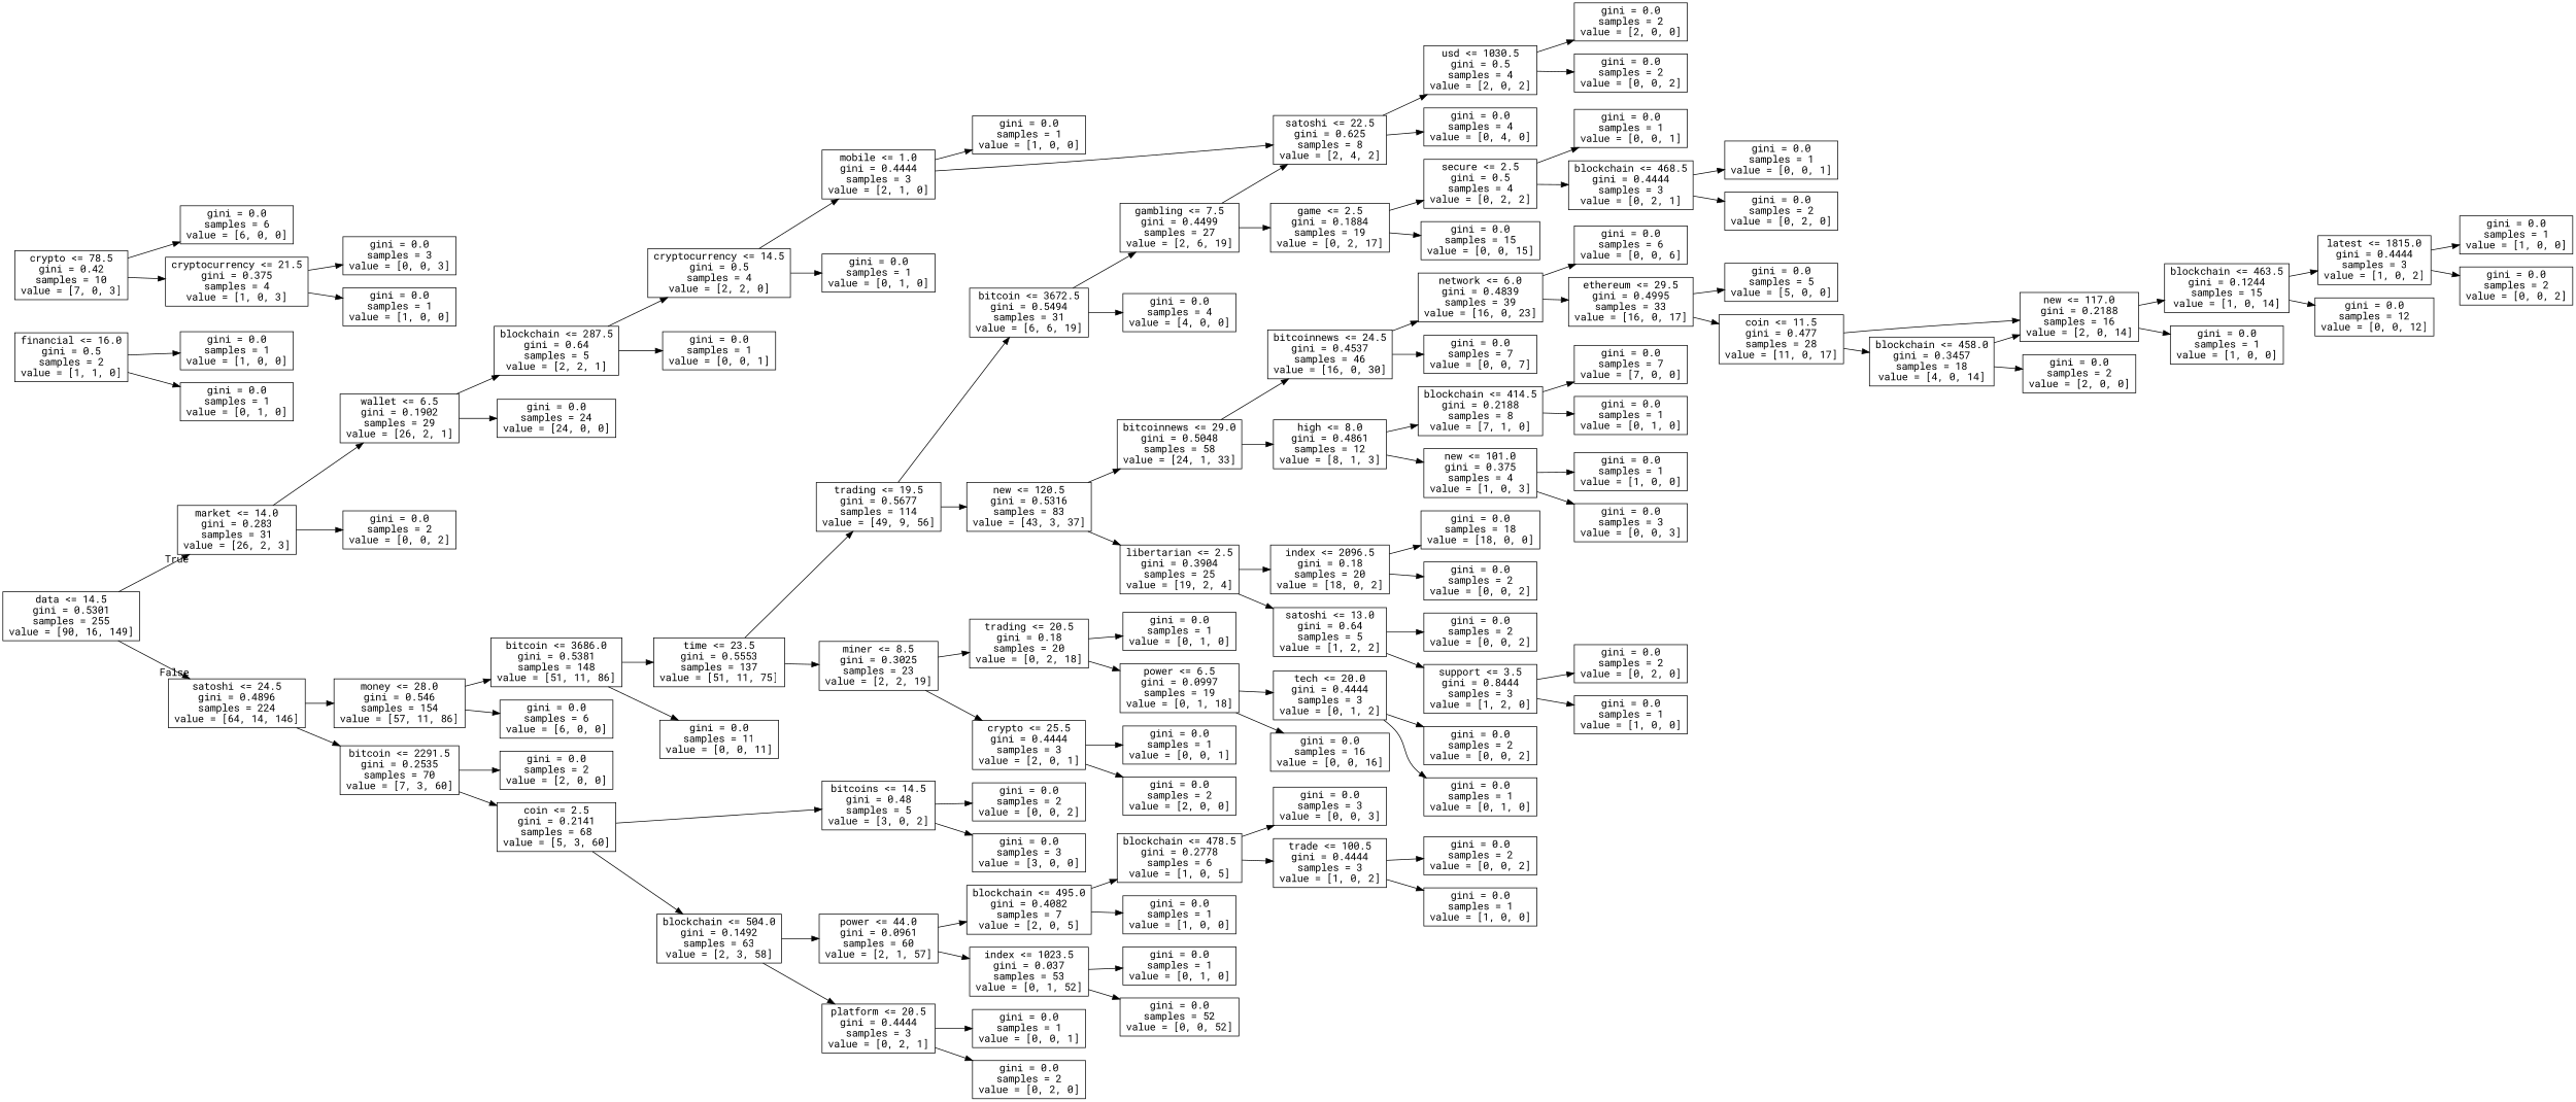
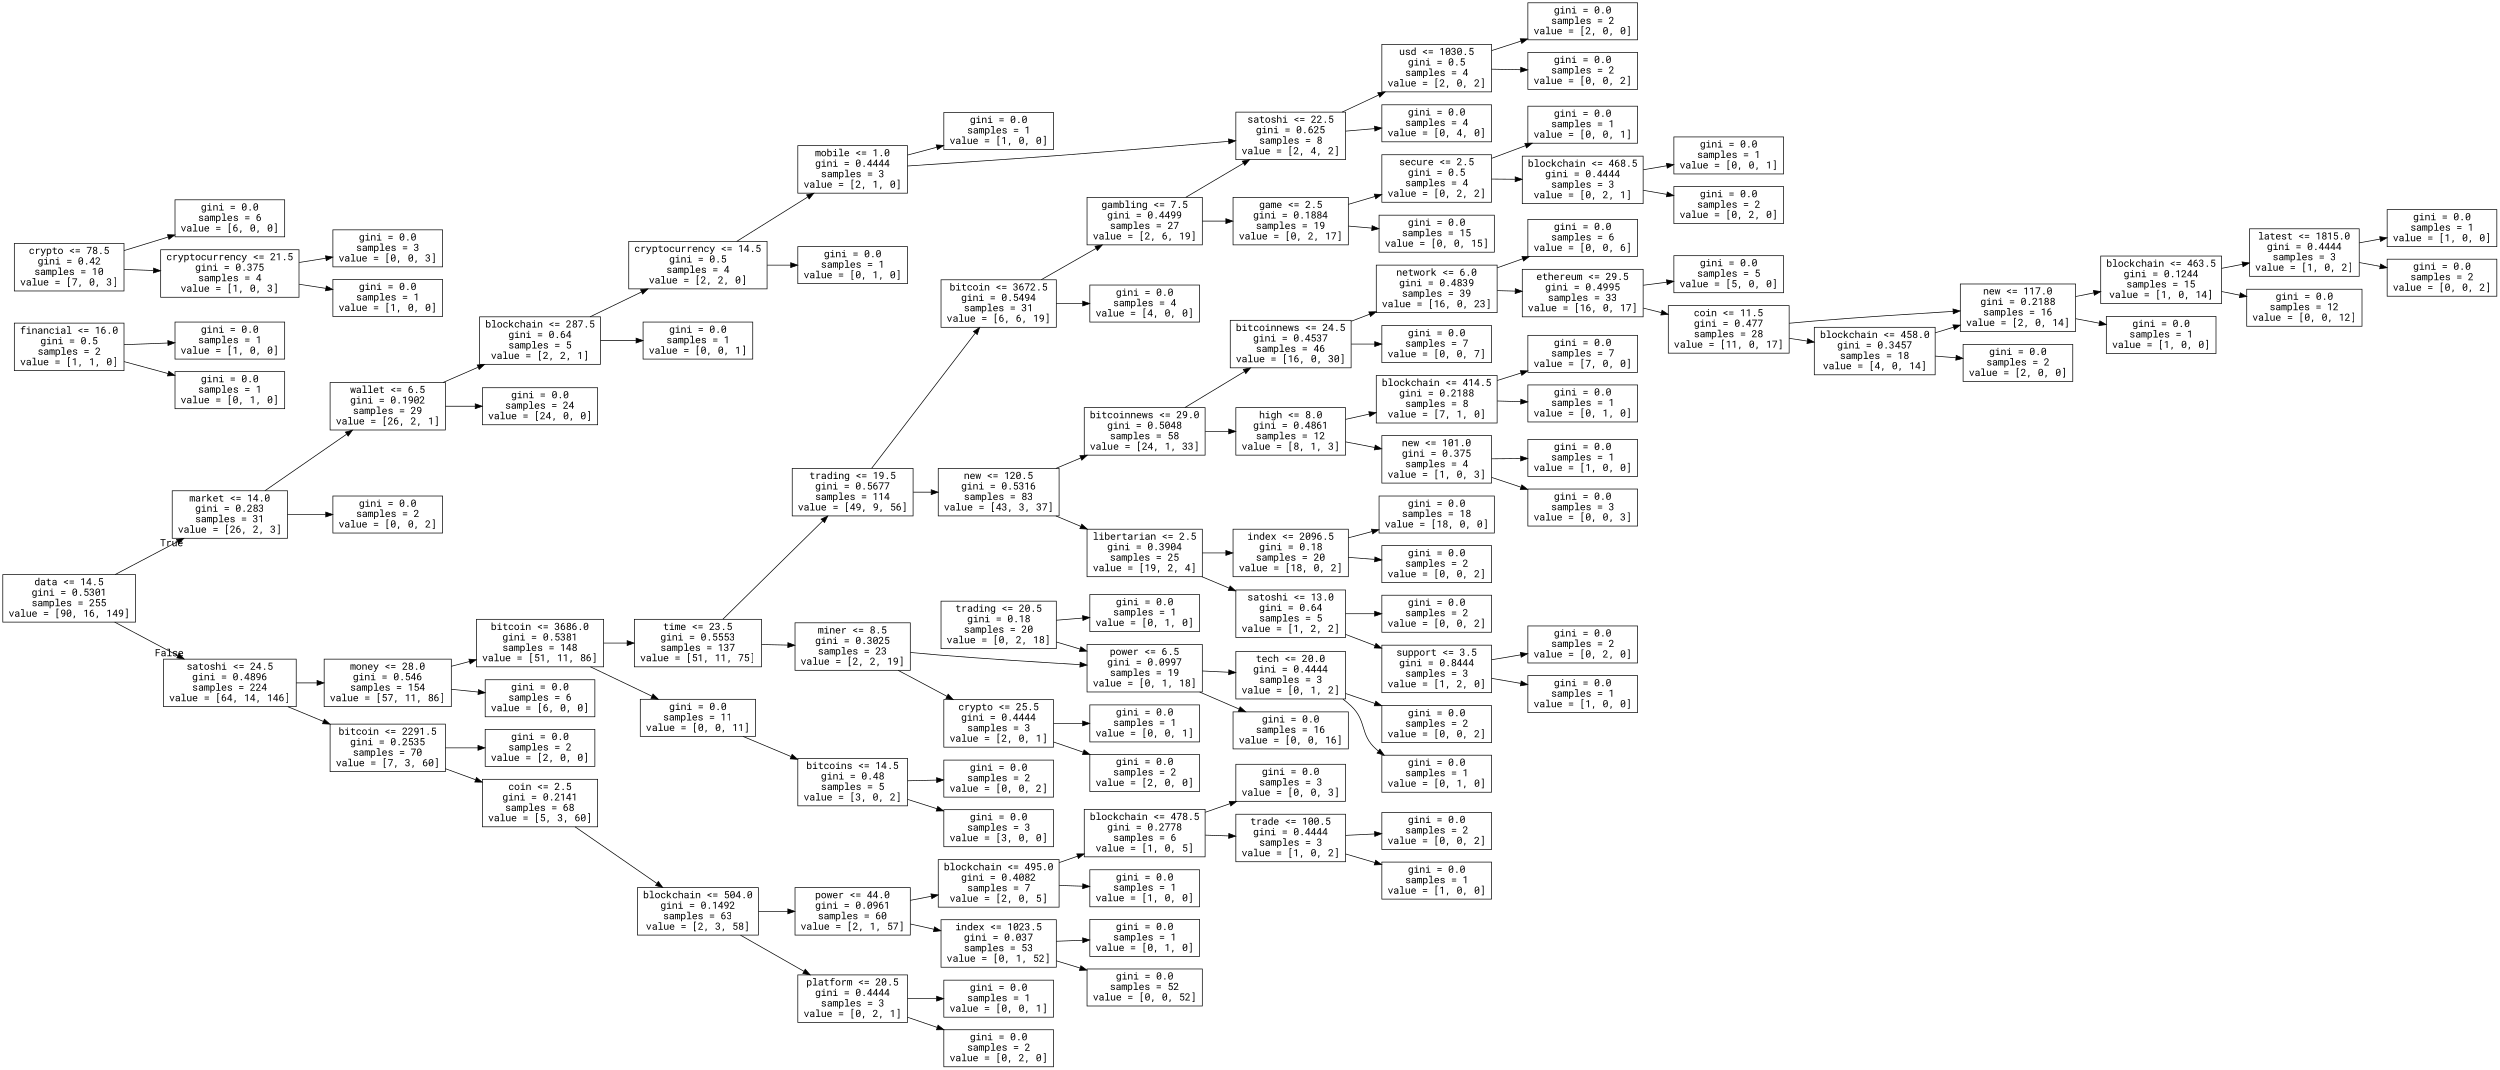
  digraph {
    fontname="Roboto Mono"
    rankdir=LR
    node [fontname="Roboto Mono" shape=box]
    edge [fontname="Roboto Mono"]
    n1 [label="data <= 14.5\ngini = 0.5301\nsamples = 255\nvalue = [90, 16, 149]"]
    n2 [label="market <= 14.0\ngini = 0.283\nsamples = 31\nvalue = [26, 2, 3]"]
    n3 [label="satoshi <= 24.5\ngini = 0.4896\nsamples = 224\nvalue = [64, 14, 146]"]
    n4 [label="wallet <= 6.5\ngini = 0.1902\nsamples = 29\nvalue = [26, 2, 1]"]
    n5 [label="gini = 0.0\nsamples = 2\nvalue = [0, 0, 2]"]
    n6 [label="money <= 28.0\ngini = 0.546\nsamples = 154\nvalue = [57, 11, 86]"]
    n7 [label="bitcoin <= 2291.5\ngini = 0.2535\nsamples = 70\nvalue = [7, 3, 60]"]
    n8 [label="blockchain <= 287.5\ngini = 0.64\nsamples = 5\nvalue = [2, 2, 1]"]
    n9 [label="gini = 0.0\nsamples = 24\nvalue = [24, 0, 0]"]
    n10 [label="cryptocurrency <= 14.5\ngini = 0.5\nsamples = 4\nvalue = [2, 2, 0]"]
    n11 [label="gini = 0.0\nsamples = 1\nvalue = [0, 0, 1]"]
    n12 [label="mobile <= 1.0\ngini = 0.4444\nsamples = 3\nvalue = [2, 1, 0]"]
    n13 [label="gini = 0.0\nsamples = 1\nvalue = [0, 1, 0]"]
    n14 [label="gini = 0.0\nsamples = 1\nvalue = [1, 0, 0]"]
    n15 [label="satoshi <= 22.5\ngini = 0.625\nsamples = 8\nvalue = [2, 4, 2]"]
    n16 [label="financial <= 16.0\ngini = 0.5\nsamples = 2\nvalue = [1, 1, 0]"]
    n17 [label="gini = 0.0\nsamples = 1\nvalue = [1, 0, 0]"]
    n18 [label="gini = 0.0\nsamples = 1\nvalue = [0, 1, 0]"]
    n19 [label="bitcoin <= 3686.0\ngini = 0.5381\nsamples = 148\nvalue = [51, 11, 86]"]
    n20 [label="gini = 0.0\nsamples = 6\nvalue = [6, 0, 0]"]
    n21 [label="gini = 0.0\nsamples = 2\nvalue = [2, 0, 0]"]
    n22 [label="coin <= 2.5\ngini = 0.2141\nsamples = 68\nvalue = [5, 3, 60]"]
    n23 [label="time <= 23.5\ngini = 0.5553\nsamples = 137\nvalue = [51, 11, 75]"]
    n24 [label="gini = 0.0\nsamples = 11\nvalue = [0, 0, 11]"]
    n25 [label="trading <= 19.5\ngini = 0.5677\nsamples = 114\nvalue = [49, 9, 56]"]
    n26 [label="miner <= 8.5\ngini = 0.3025\nsamples = 23\nvalue = [2, 2, 19]"]
    n27 [label="bitcoin <= 3672.5\ngini = 0.5494\nsamples = 31\nvalue = [6, 6, 19]"]
    n28 [label="new <= 120.5\ngini = 0.5316\nsamples = 83\nvalue = [43, 3, 37]"]
    n29 [label="trading <= 20.5\ngini = 0.18\nsamples = 20\nvalue = [0, 2, 18]"]
    n30 [label="crypto <= 25.5\ngini = 0.4444\nsamples = 3\nvalue = [2, 0, 1]"]
    n31 [label="gambling <= 7.5\ngini = 0.4499\nsamples = 27\nvalue = [2, 6, 19]"]
    n32 [label="gini = 0.0\nsamples = 4\nvalue = [4, 0, 0]"]
    n33 [label="bitcoinnews <= 29.0\ngini = 0.5048\nsamples = 58\nvalue = [24, 1, 33]"]
    n34 [label="libertarian <= 2.5\ngini = 0.3904\nsamples = 25\nvalue = [19, 2, 4]"]
    n35 [label="game <= 2.5\ngini = 0.1884\nsamples = 19\nvalue = [0, 2, 17]"]
    n36 [label="secure <= 2.5\ngini = 0.5\nsamples = 4\nvalue = [0, 2, 2]"]
    n37 [label="gini = 0.0\nsamples = 15\nvalue = [0, 0, 15]"]
    n38 [label="usd <= 1030.5\ngini = 0.5\nsamples = 4\nvalue = [2, 0, 2]"]
    n39 [label="gini = 0.0\nsamples = 4\nvalue = [0, 4, 0]"]
    n40 [label="gini = 0.0\nsamples = 1\nvalue = [0, 0, 1]"]
    n41 [label="blockchain <= 468.5\ngini = 0.4444\nsamples = 3\nvalue = [0, 2, 1]"]
    n42 [label="gini = 0.0\nsamples = 1\nvalue = [0, 0, 1]"]
    n43 [label="gini = 0.0\nsamples = 2\nvalue = [0, 2, 0]"]
    n44 [label="gini = 0.0\nsamples = 2\nvalue = [2, 0, 0]"]
    n45 [label="gini = 0.0\nsamples = 2\nvalue = [0, 0, 2]"]
    n46 [label="bitcoinnews <= 24.5\ngini = 0.4537\nsamples = 46\nvalue = [16, 0, 30]"]
    n47 [label="high <= 8.0\ngini = 0.4861\nsamples = 12\nvalue = [8, 1, 3]"]
    n48 [label="index <= 2096.5\ngini = 0.18\nsamples = 20\nvalue = [18, 0, 2]"]
    n49 [label="satoshi <= 13.0\ngini = 0.64\nsamples = 5\nvalue = [1, 2, 2]"]
    n50 [label="network <= 6.0\ngini = 0.4839\nsamples = 39\nvalue = [16, 0, 23]"]
    n51 [label="gini = 0.0\nsamples = 7\nvalue = [0, 0, 7]"]
    n52 [label="blockchain <= 414.5\ngini = 0.2188\nsamples = 8\nvalue = [7, 1, 0]"]
    n53 [label="new <= 101.0\ngini = 0.375\nsamples = 4\nvalue = [1, 0, 3]"]
    n54 [label="gini = 0.0\nsamples = 6\nvalue = [0, 0, 6]"]
    n55 [label="ethereum <= 29.5\ngini = 0.4995\nsamples = 33\nvalue = [16, 0, 17]"]
    n56 [label="gini = 0.0\nsamples = 5\nvalue = [5, 0, 0]"]
    n57 [label="coin <= 11.5\ngini = 0.477\nsamples = 28\nvalue = [11, 0, 17]"]
    n58 [label="blockchain <= 458.0\ngini = 0.3457\nsamples = 18\nvalue = [4, 0, 14]"]
    n59 [label="new <= 117.0\ngini = 0.2188\nsamples = 16\nvalue = [2, 0, 14]"]
    n60 [label="crypto <= 78.5\ngini = 0.42\nsamples = 10\nvalue = [7, 0, 3]"]
    n61 [label="gini = 0.0\nsamples = 6\nvalue = [6, 0, 0]"]
    n62 [label="cryptocurrency <= 21.5\ngini = 0.375\nsamples = 4\nvalue = [1, 0, 3]"]
    n63 [label="gini = 0.0\nsamples = 2\nvalue = [2, 0, 0]"]
    n64 [label="gini = 0.0\nsamples = 3\nvalue = [0, 0, 3]"]
    n65 [label="gini = 0.0\nsamples = 1\nvalue = [1, 0, 0]"]
    n66 [label="blockchain <= 463.5\ngini = 0.1244\nsamples = 15\nvalue = [1, 0, 14]"]
    n67 [label="gini = 0.0\nsamples = 1\nvalue = [1, 0, 0]"]
    n68 [label="latest <= 1815.0\ngini = 0.4444\nsamples = 3\nvalue = [1, 0, 2]"]
    n69 [label="gini = 0.0\nsamples = 12\nvalue = [0, 0, 12]"]
    n70 [label="gini = 0.0\nsamples = 1\nvalue = [1, 0, 0]"]
    n71 [label="gini = 0.0\nsamples = 2\nvalue = [0, 0, 2]"]
    n72 [label="gini = 0.0\nsamples = 7\nvalue = [7, 0, 0]"]
    n73 [label="gini = 0.0\nsamples = 1\nvalue = [0, 1, 0]"]
    n74 [label="gini = 0.0\nsamples = 1\nvalue = [1, 0, 0]"]
    n75 [label="gini = 0.0\nsamples = 3\nvalue = [0, 0, 3]"]
    n76 [label="gini = 0.0\nsamples = 18\nvalue = [18, 0, 0]"]
    n77 [label="gini = 0.0\nsamples = 2\nvalue = [0, 0, 2]"]
    n78 [label="gini = 0.0\nsamples = 2\nvalue = [0, 0, 2]"]
    n79 [label="support <= 3.5\ngini = 0.8444\nsamples = 3\nvalue = [1, 2, 0]"]
    n80 [label="gini = 0.0\nsamples = 2\nvalue = [0, 2, 0]"]
    n81 [label="gini = 0.0\nsamples = 1\nvalue = [1, 0, 0]"]
    n82 [label="gini = 0.0\nsamples = 1\nvalue = [0, 1, 0]"]
    n83 [label="power <= 6.5\ngini = 0.0997\nsamples = 19\nvalue = [0, 1, 18]"]
    n84 [label="gini = 0.0\nsamples = 1\nvalue = [0, 0, 1]"]
    n85 [label="gini = 0.0\nsamples = 2\nvalue = [2, 0, 0]"]
    n86 [label="tech <= 20.0\ngini = 0.4444\nsamples = 3\nvalue = [0, 1, 2]"]
    n87 [label="gini = 0.0\nsamples = 16\nvalue = [0, 0, 16]"]
    n88 [label="gini = 0.0\nsamples = 2\nvalue = [0, 0, 2]"]
    n89 [label="gini = 0.0\nsamples = 1\nvalue = [0, 1, 0]"]
    n90 [label="bitcoins <= 14.5\ngini = 0.48\nsamples = 5\nvalue = [3, 0, 2]"]
    n91 [label="blockchain <= 504.0\ngini = 0.1492\nsamples = 63\nvalue = [2, 3, 58]"]
    n92 [label="gini = 0.0\nsamples = 2\nvalue = [0, 0, 2]"]
    n93 [label="gini = 0.0\nsamples = 3\nvalue = [3, 0, 0]"]
    n94 [label="power <= 44.0\ngini = 0.0961\nsamples = 60\nvalue = [2, 1, 57]"]
    n95 [label="platform <= 20.5\ngini = 0.4444\nsamples = 3\nvalue = [0, 2, 1]"]
    n96 [label="blockchain <= 495.0\ngini = 0.4082\nsamples = 7\nvalue = [2, 0, 5]"]
    n97 [label="index <= 1023.5\ngini = 0.037\nsamples = 53\nvalue = [0, 1, 52]"]
    n98 [label="gini = 0.0\nsamples = 1\nvalue = [0, 0, 1]"]
    n99 [label="gini = 0.0\nsamples = 2\nvalue = [0, 2, 0]"]
    n100 [label="blockchain <= 478.5\ngini = 0.2778\nsamples = 6\nvalue = [1, 0, 5]"]
    n101 [label="gini = 0.0\nsamples = 1\nvalue = [1, 0, 0]"]
    n102 [label="gini = 0.0\nsamples = 1\nvalue = [0, 1, 0]"]
    n103 [label="gini = 0.0\nsamples = 52\nvalue = [0, 0, 52]"]
    n104 [label="gini = 0.0\nsamples = 3\nvalue = [0, 0, 3]"]
    n105 [label="trade <= 100.5\ngini = 0.4444\nsamples = 3\nvalue = [1, 0, 2]"]
    n106 [label="gini = 0.0\nsamples = 2\nvalue = [0, 0, 2]"]
    n107 [label="gini = 0.0\nsamples = 1\nvalue = [1, 0, 0]"]
    n1 -> n2 [headlabel=True labelangle=45 labeldistance=2.5]
    n1 -> n3 [headlabel=False labelangle=-45 labeldistance=2.5]
    n2 -> n4
    n2 -> n5
    n3 -> n6
    n3 -> n7
    n4 -> n8
    n4 -> n9
    n6 -> n19
    n6 -> n20
    n7 -> n21
    n7 -> n22
    n8 -> n10
    n8 -> n11
    n10 -> n12
    n10 -> n13
    n12 -> n14
    n12 -> n15
    n15 -> n38
    n15 -> n39
    n16 -> n17
    n16 -> n18
    n19 -> n23
    n19 -> n24
-   n22 -> n90
+   n24 -> n90
    n22 -> n91
    n23 -> n25
    n23 -> n26
    n25 -> n27
    n25 -> n28
-   n26 -> n29
+   n26 -> n83
    n26 -> n30
    n27 -> n31
    n27 -> n32
    n28 -> n33
    n28 -> n34
    n29 -> n82
    n29 -> n83
    n30 -> n84
    n30 -> n85
    n31 -> n15
    n31 -> n35
    n33 -> n46
    n33 -> n47
    n34 -> n48
    n34 -> n49
    n35 -> n36
    n35 -> n37
    n36 -> n40
    n36 -> n41
    n38 -> n44
    n38 -> n45
    n41 -> n42
    n41 -> n43
    n46 -> n50
    n46 -> n51
    n47 -> n52
    n47 -> n53
    n48 -> n76
    n48 -> n77
    n49 -> n78
    n49 -> n79
    n50 -> n54
    n50 -> n55
    n52 -> n72
    n52 -> n73
    n53 -> n74
    n53 -> n75
    n55 -> n56
    n55 -> n57
    n57 -> n58
    n57 -> n59
    n58 -> n59
    n58 -> n63
    n59 -> n66
    n59 -> n67
    n60 -> n61
    n60 -> n62
    n62 -> n64
    n62 -> n65
    n66 -> n68
    n66 -> n69
    n68 -> n70
    n68 -> n71
    n79 -> n80
    n79 -> n81
    n83 -> n86
    n83 -> n87
    n86 -> n88
    n86 -> n89
    n90 -> n92
    n90 -> n93
    n91 -> n94
    n91 -> n95
    n94 -> n96
    n94 -> n97
    n95 -> n98
    n95 -> n99
    n96 -> n100
    n96 -> n101
    n97 -> n102
    n97 -> n103
    n100 -> n104
    n100 -> n105
    n105 -> n106
    n105 -> n107
  }
